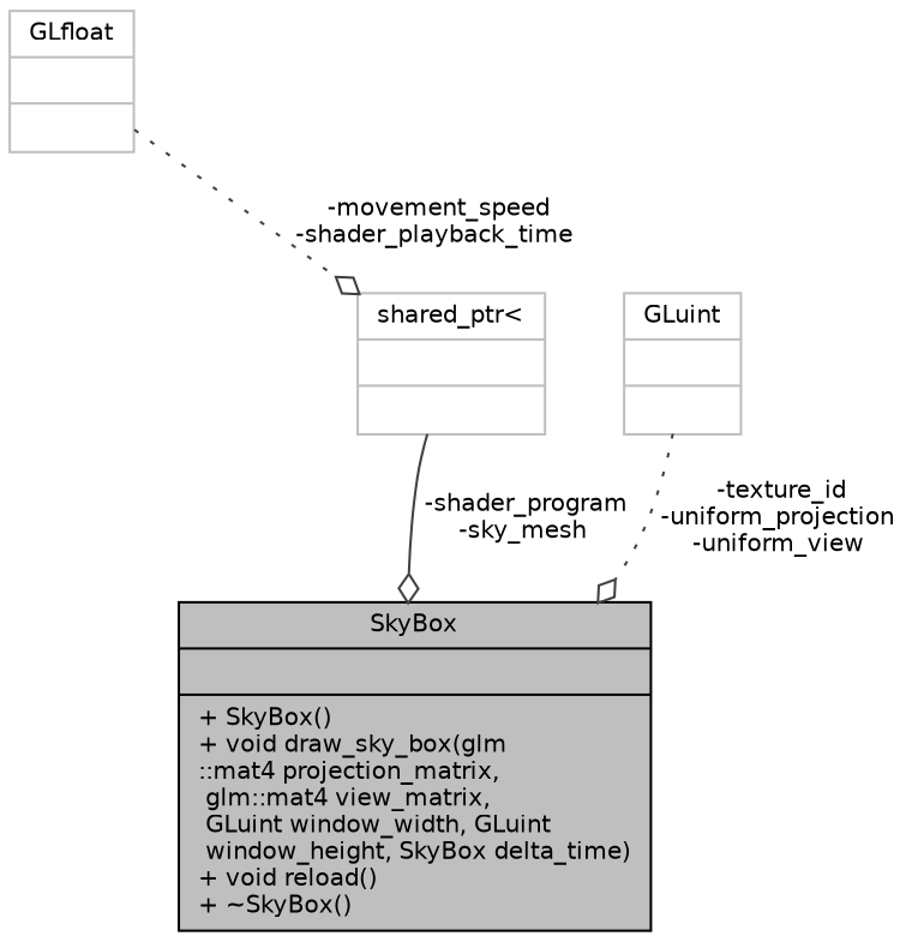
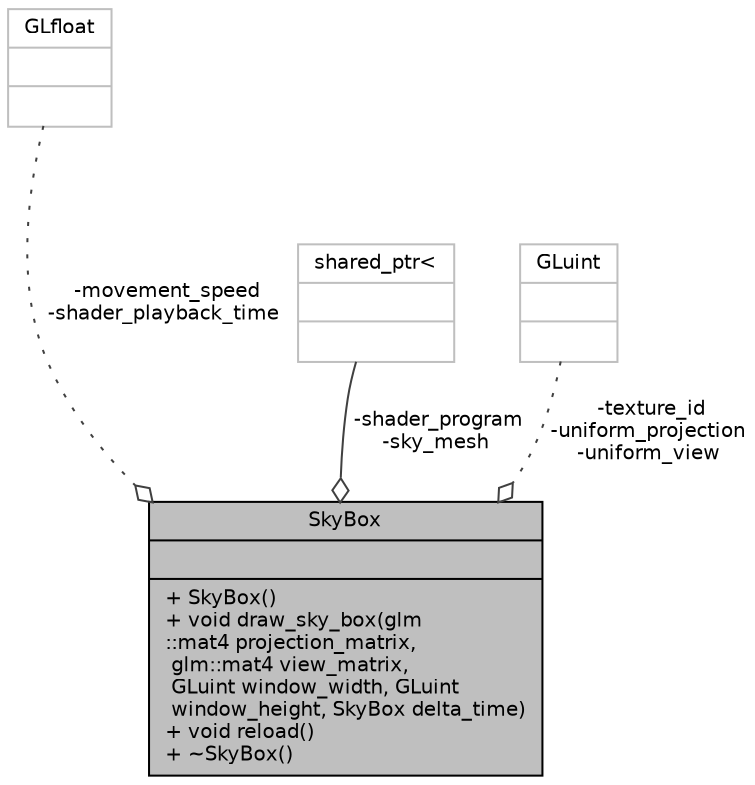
  digraph {
    node [color=grey75 fontname=Helvetica fontsize=10 shape=record]
    edge [arrowhead=odiamond color=grey25 fontname=Helvetica fontsize=10 labelfontname=Helvetica labelfontsize=10 style=dotted]
    n1 [color=black fillcolor=grey75 fontcolor=black height=0.2 label="{SkyBox\n||+  SkyBox()\l+ void draw_sky_box(glm\l::mat4 projection_matrix,\l glm::mat4 view_matrix,\l GLuint window_width, GLuint\l window_height, SkyBox delta_time)\l+ void reload()\l+  ~SkyBox()\l}" style=filled width=0.4]
    n2 [height=0.2 label="{GLfloat\n||}" width=0.4]
    n3 [height=0.2 label="{shared_ptr\<\n||}" width=0.4]
    n4 [height=0.2 label="{GLuint\n||}" width=0.4]
-   n2 -> n3 [label=" -movement_speed\n-shader_playback_time"]
+   n2 -> n1 [label=" -movement_speed\n-shader_playback_time"]
    n3 -> n1 [label=" -shader_program\n-sky_mesh" style=solid]
    n4 -> n1 [label=" -texture_id\n-uniform_projection\n-uniform_view"]
  }
